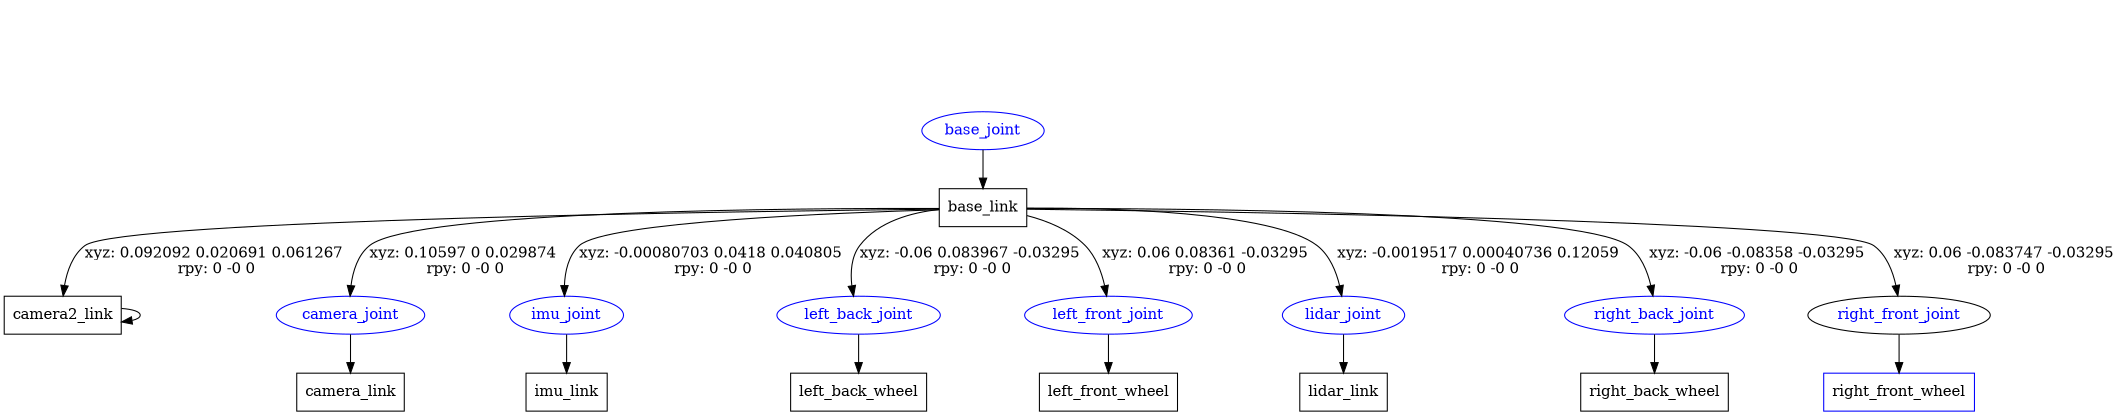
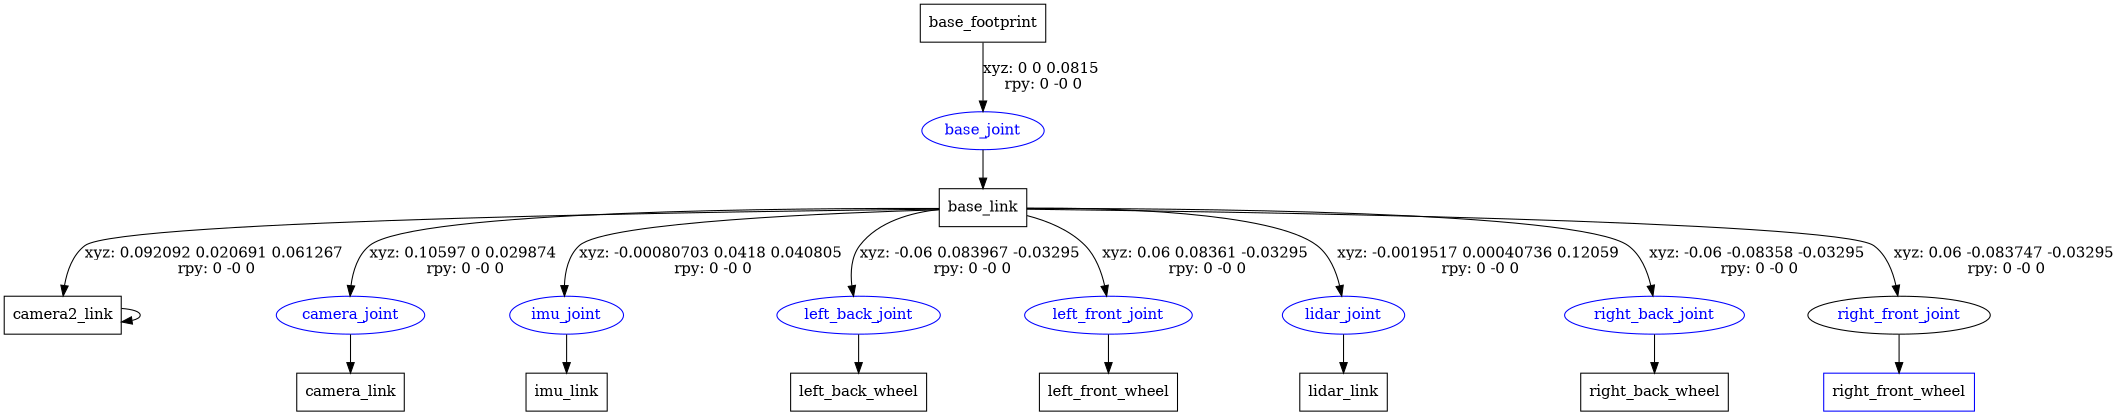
  digraph {
    node [shape=box]
+   n1 [label=base_footprint]
    base_joint [color=blue fontcolor=blue shape=ellipse]
    n3 [label=base_link]
    n4 [label=camera2_link]
    camera_joint [color=blue fontcolor=blue shape=ellipse]
    imu_joint [color=blue fontcolor=blue shape=ellipse]
    left_back_joint [color=blue fontcolor=blue shape=ellipse]
    left_front_joint [color=blue fontcolor=blue shape=ellipse]
    lidar_joint [color=blue fontcolor=blue shape=ellipse]
    right_back_joint [color=blue fontcolor=blue shape=ellipse]
    right_front_joint [color=black fontcolor=blue shape=ellipse]
    n12 [label=camera_link]
    n13 [label=imu_link]
    n14 [label=left_back_wheel]
    n15 [label=left_front_wheel]
    n16 [label=lidar_link]
    n17 [label=right_back_wheel]
    n18 [color=blue label=right_front_wheel]
+   n1 -> base_joint [label="xyz: 0 0 0.0815 \nrpy: 0 -0 0"]
    base_joint -> n3
    n3 -> n4 [label="xyz: 0.092092 0.020691 0.061267 \nrpy: 0 -0 0"]
    n3 -> camera_joint [label="xyz: 0.10597 0 0.029874 \nrpy: 0 -0 0"]
    n3 -> imu_joint [label="xyz: -0.00080703 0.0418 0.040805 \nrpy: 0 -0 0"]
    n3 -> left_back_joint [label="xyz: -0.06 0.083967 -0.03295 \nrpy: 0 -0 0"]
    n3 -> left_front_joint [label="xyz: 0.06 0.08361 -0.03295 \nrpy: 0 -0 0"]
    n3 -> lidar_joint [label="xyz: -0.0019517 0.00040736 0.12059 \nrpy: 0 -0 0"]
    n3 -> right_back_joint [label="xyz: -0.06 -0.08358 -0.03295 \nrpy: 0 -0 0"]
    n3 -> right_front_joint [label="xyz: 0.06 -0.083747 -0.03295 \nrpy: 0 -0 0"]
    n4 -> n4
    camera_joint -> n12
    imu_joint -> n13
    left_back_joint -> n14
    left_front_joint -> n15
    lidar_joint -> n16
    right_back_joint -> n17
    right_front_joint -> n18
  }
